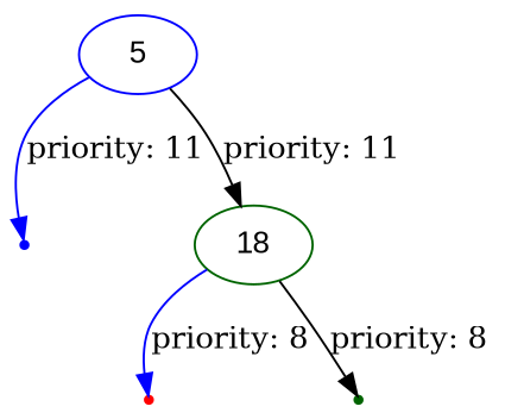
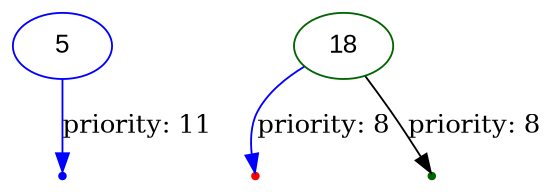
  digraph {
    node [fontname=Arial shape=point color=blue]
    edge [color=blue]
    null0
    5 [shape=""]
    18 [color=darkgreen shape=""]
    null1 [color=red]
    null2 [color=darkgreen]
    5 -> null0 [label="priority: 11"]
-   5 -> 18 [label="priority: 11" color=black]
    18 -> null1 [label="priority: 8"]
    18 -> null2 [label="priority: 8" color=black]
  }
